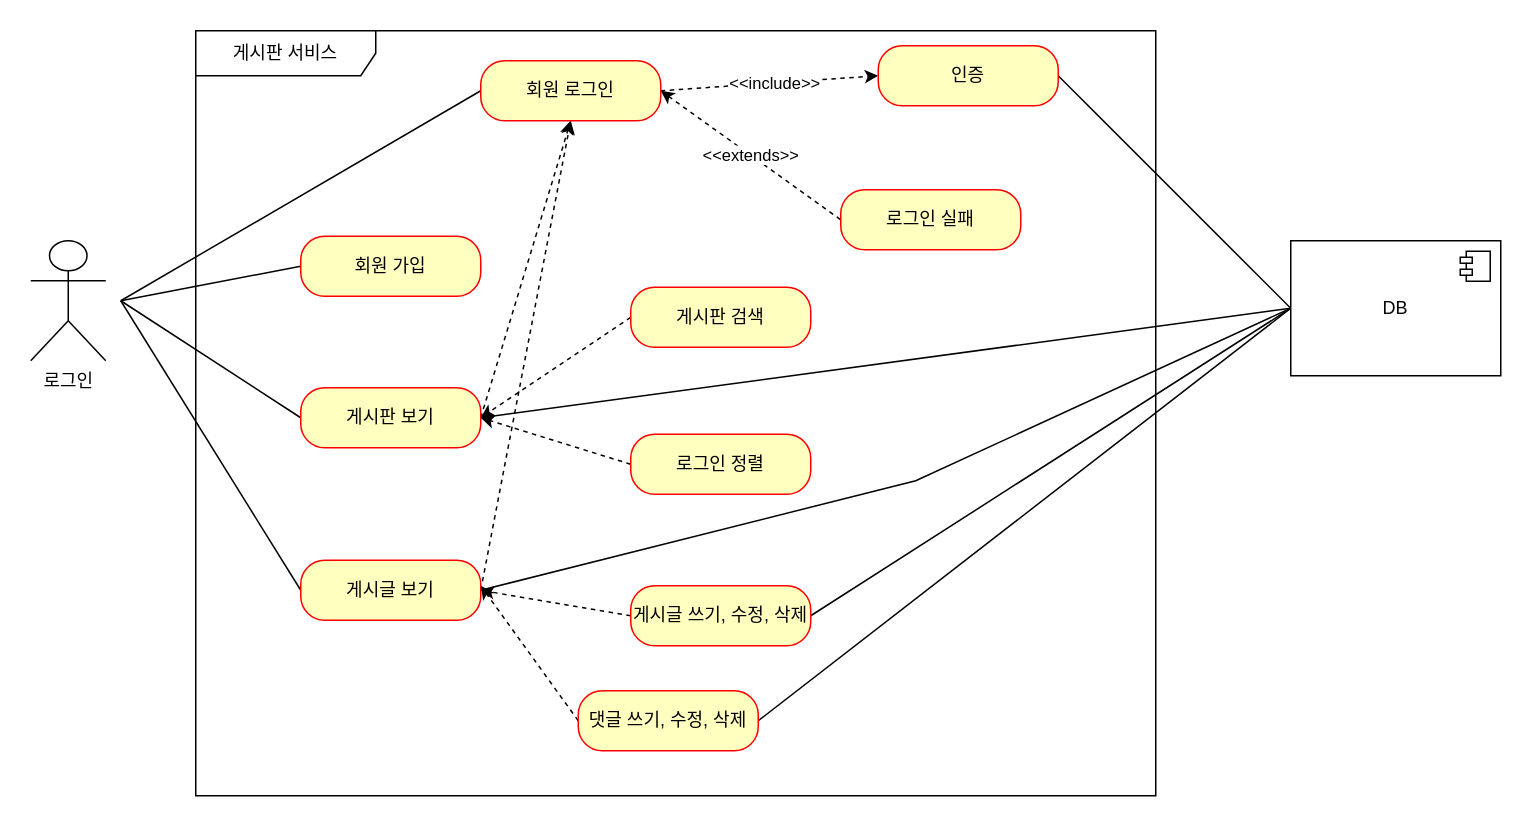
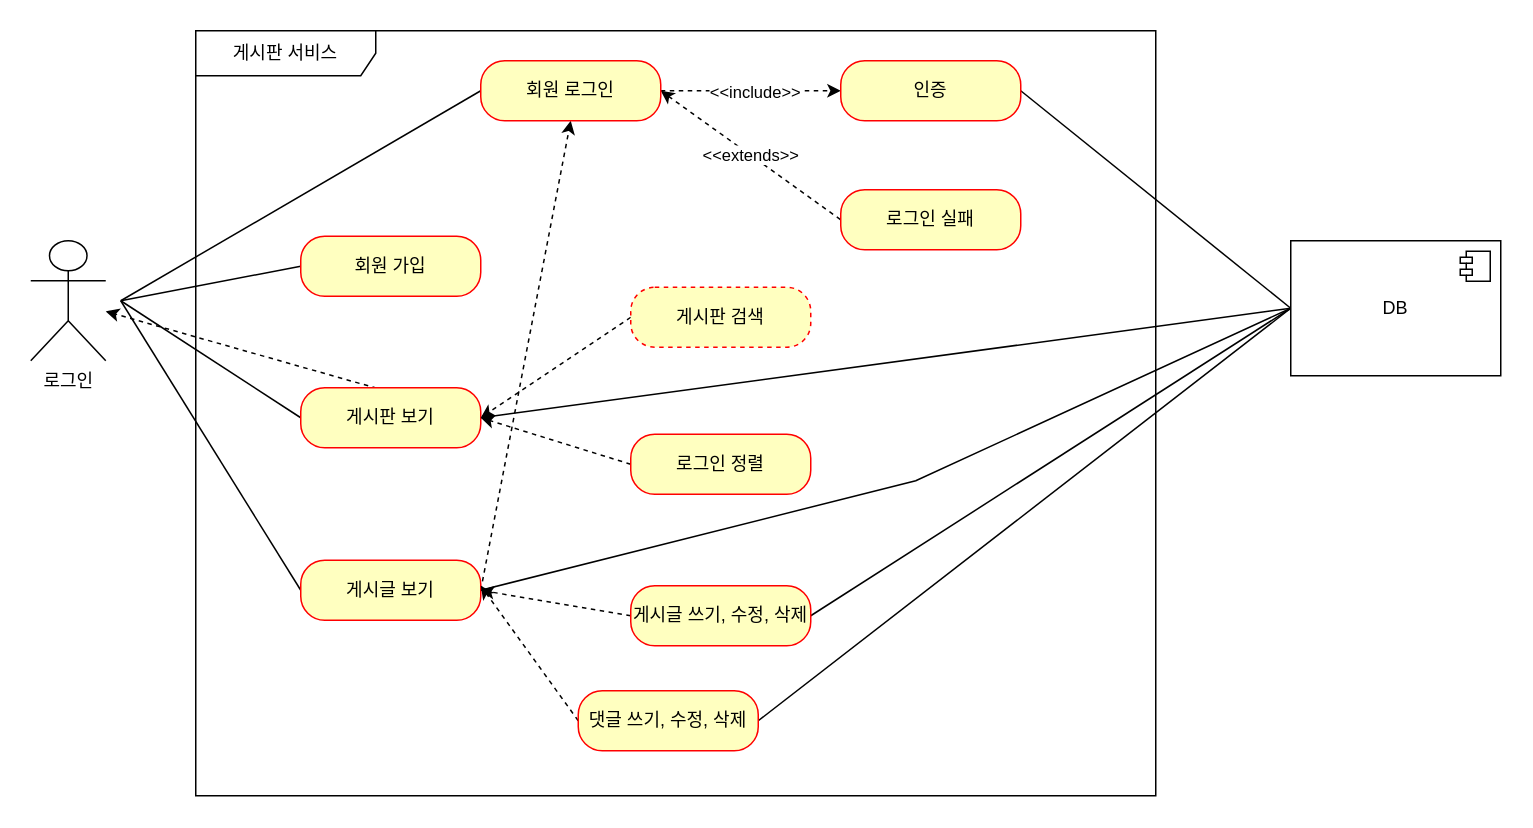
  <mxCell id="0" />
  <mxCell id="1" parent="0" />
  <mxCell id="2" value="로그인" style="shape=umlActor;verticalLabelPosition=bottom;verticalAlign=top;html=1;outlineConnect=0;" vertex="1" parent="1"><mxGeometry x="20" y="160" width="50" height="80" as="geometry" /></mxCell>
  <mxCell id="3" value="게시판 서비스" style="shape=umlFrame;whiteSpace=wrap;html=1;pointerEvents=0;width=120;height=30;" vertex="1" parent="1"><mxGeometry x="130" y="20" width="640" height="510" as="geometry" /></mxCell>
  <mxCell id="4" style="rounded=0;orthogonalLoop=1;jettySize=auto;html=1;exitX=0;exitY=0.5;exitDx=0;exitDy=0;endArrow=none;endFill=0;" edge="1" parent="1" source="5"><mxGeometry relative="1" as="geometry"><mxPoint x="80" y="200" as="targetPoint" /></mxGeometry></mxCell>
  <mxCell id="5" value="회원 가입" style="rounded=1;whiteSpace=wrap;html=1;arcSize=40;fontColor=#000000;fillColor=#ffffc0;strokeColor=#ff0000;" vertex="1" parent="1"><mxGeometry x="200" y="157" width="120" height="40" as="geometry" /></mxCell>
  <mxCell id="6" style="rounded=0;orthogonalLoop=1;jettySize=auto;html=1;exitX=0;exitY=0.5;exitDx=0;exitDy=0;endArrow=none;endFill=0;" edge="1" parent="1" source="9"><mxGeometry relative="1" as="geometry"><mxPoint x="80" y="200" as="targetPoint" /></mxGeometry></mxCell>
- <mxCell id="7" style="rounded=0;orthogonalLoop=1;jettySize=auto;html=1;exitX=1;exitY=0.5;exitDx=0;exitDy=0;entryX=0.5;entryY=1;entryDx=0;entryDy=0;dashed=1;" edge="1" parent="1" source="9" target="18"><mxGeometry relative="1" as="geometry" /></mxCell>
+ <mxCell id="7" style="rounded=0;orthogonalLoop=1;jettySize=auto;html=1;exitX=1;exitY=0.5;exitDx=0;exitDy=0;dashed=1;" edge="1" parent="1" source="9" target="2"><mxGeometry relative="1" as="geometry" /></mxCell>
  <mxCell id="8" style="rounded=0;orthogonalLoop=1;jettySize=auto;html=1;exitX=1;exitY=0.5;exitDx=0;exitDy=0;entryX=0;entryY=0.5;entryDx=0;entryDy=0;endArrow=none;endFill=0;" edge="1" parent="1" source="9" target="32"><mxGeometry relative="1" as="geometry" /></mxCell>
  <mxCell id="9" value="게시판 보기" style="rounded=1;whiteSpace=wrap;html=1;arcSize=40;fontColor=#000000;fillColor=#ffffc0;strokeColor=#ff0000;" vertex="1" parent="1"><mxGeometry x="200" y="258" width="120" height="40" as="geometry" /></mxCell>
  <mxCell id="10" style="rounded=0;orthogonalLoop=1;jettySize=auto;html=1;exitX=0;exitY=0.5;exitDx=0;exitDy=0;endArrow=none;endFill=0;" edge="1" parent="1" source="13"><mxGeometry relative="1" as="geometry"><mxPoint x="80" y="200" as="targetPoint" /></mxGeometry></mxCell>
  <mxCell id="11" style="rounded=0;orthogonalLoop=1;jettySize=auto;html=1;exitX=1;exitY=0.5;exitDx=0;exitDy=0;entryX=0.5;entryY=1;entryDx=0;entryDy=0;dashed=1;" edge="1" parent="1" source="13" target="18"><mxGeometry relative="1" as="geometry" /></mxCell>
  <mxCell id="12" style="rounded=0;orthogonalLoop=1;jettySize=auto;html=1;exitX=1;exitY=0.5;exitDx=0;exitDy=0;entryX=0;entryY=0.5;entryDx=0;entryDy=0;endArrow=none;endFill=0;" edge="1" parent="1" source="13" target="32"><mxGeometry relative="1" as="geometry"><Array as="points"><mxPoint x="610" y="320" /></Array></mxGeometry></mxCell>
  <mxCell id="13" value="게시글 보기" style="rounded=1;whiteSpace=wrap;html=1;arcSize=40;fontColor=#000000;fillColor=#ffffc0;strokeColor=#ff0000;" vertex="1" parent="1"><mxGeometry x="200" y="373" width="120" height="40" as="geometry" /></mxCell>
  <mxCell id="14" style="rounded=0;orthogonalLoop=1;jettySize=auto;html=1;exitX=0;exitY=0.5;exitDx=0;exitDy=0;endArrow=none;endFill=0;" edge="1" parent="1" source="18"><mxGeometry relative="1" as="geometry"><mxPoint x="80" y="200" as="targetPoint" /></mxGeometry></mxCell>
  <mxCell id="15" style="rounded=0;orthogonalLoop=1;jettySize=auto;html=1;exitX=1;exitY=0.5;exitDx=0;exitDy=0;entryX=0;entryY=0.5;entryDx=0;entryDy=0;endArrow=classic;endFill=1;dashed=1;" edge="1" parent="1" source="18" target="20"><mxGeometry relative="1" as="geometry" /></mxCell>
  <mxCell id="16" value="&amp;lt;&amp;lt;include&amp;gt;&amp;gt;" style="edgeLabel;html=1;align=center;verticalAlign=middle;resizable=0;points=[];" vertex="1" connectable="0" parent="15"><mxGeometry x="0.033" y="-4" relative="1" as="geometry"><mxPoint y="-4" as="offset" /></mxGeometry></mxCell>
  <mxCell id="17" value="&amp;lt;&amp;lt;extends&amp;gt;&amp;gt;" style="rounded=0;orthogonalLoop=1;jettySize=auto;html=1;exitX=1;exitY=0.5;exitDx=0;exitDy=0;entryX=0;entryY=0.5;entryDx=0;entryDy=0;endArrow=none;endFill=0;dashed=1;startArrow=classic;startFill=1;" edge="1" parent="1" source="18" target="21"><mxGeometry relative="1" as="geometry" /></mxCell>
  <mxCell id="18" value="회원 로그인" style="rounded=1;whiteSpace=wrap;html=1;arcSize=40;fontColor=#000000;fillColor=#ffffc0;strokeColor=#ff0000;" vertex="1" parent="1"><mxGeometry x="320" y="40" width="120" height="40" as="geometry" /></mxCell>
  <mxCell id="19" style="rounded=0;orthogonalLoop=1;jettySize=auto;html=1;exitX=1;exitY=0.5;exitDx=0;exitDy=0;entryX=0;entryY=0.5;entryDx=0;entryDy=0;endArrow=none;endFill=0;" edge="1" parent="1" source="20" target="32"><mxGeometry relative="1" as="geometry" /></mxCell>
- <mxCell id="20" value="인증" style="rounded=1;whiteSpace=wrap;html=1;arcSize=40;fontColor=#000000;fillColor=#ffffc0;strokeColor=#ff0000;" vertex="1" parent="1"><mxGeometry x="585" y="30" width="120" height="40" as="geometry" /></mxCell>
+ <mxCell id="20" value="인증" style="rounded=1;whiteSpace=wrap;html=1;arcSize=40;fontColor=#000000;fillColor=#ffffc0;strokeColor=#ff0000;" vertex="1" parent="1"><mxGeometry x="560" y="40" width="120" height="40" as="geometry" /></mxCell>
  <mxCell id="21" value="로그인 실패" style="rounded=1;whiteSpace=wrap;html=1;arcSize=40;fontColor=#000000;fillColor=#ffffc0;strokeColor=#ff0000;" vertex="1" parent="1"><mxGeometry x="560" y="126" width="120" height="40" as="geometry" /></mxCell>
  <mxCell id="22" style="rounded=0;orthogonalLoop=1;jettySize=auto;html=1;exitX=0;exitY=0.5;exitDx=0;exitDy=0;entryX=1;entryY=0.5;entryDx=0;entryDy=0;dashed=1;" edge="1" parent="1" source="23" target="9"><mxGeometry relative="1" as="geometry" /></mxCell>
- <mxCell id="23" value="게시판 검색" style="rounded=1;whiteSpace=wrap;html=1;arcSize=40;fontColor=#000000;fillColor=#ffffc0;strokeColor=#ff0000;" vertex="1" parent="1"><mxGeometry x="420" y="191" width="120" height="40" as="geometry" /></mxCell>
+ <mxCell id="23" value="게시판 검색" style="rounded=1;whiteSpace=wrap;html=1;arcSize=40;fontColor=#000000;fillColor=#ffffc0;strokeColor=#ff0000;dashed=1;" vertex="1" parent="1"><mxGeometry x="420" y="191" width="120" height="40" as="geometry" /></mxCell>
  <mxCell id="24" style="rounded=0;orthogonalLoop=1;jettySize=auto;html=1;exitX=0;exitY=0.5;exitDx=0;exitDy=0;entryX=1;entryY=0.5;entryDx=0;entryDy=0;dashed=1;" edge="1" parent="1" source="25" target="9"><mxGeometry relative="1" as="geometry" /></mxCell>
  <mxCell id="25" value="로그인 정렬" style="rounded=1;whiteSpace=wrap;html=1;arcSize=40;fontColor=#000000;fillColor=#ffffc0;strokeColor=#ff0000;" vertex="1" parent="1"><mxGeometry x="420" y="289" width="120" height="40" as="geometry" /></mxCell>
  <mxCell id="26" style="rounded=0;orthogonalLoop=1;jettySize=auto;html=1;exitX=0;exitY=0.5;exitDx=0;exitDy=0;entryX=1;entryY=0.5;entryDx=0;entryDy=0;dashed=1;" edge="1" parent="1" source="28" target="13"><mxGeometry relative="1" as="geometry" /></mxCell>
  <mxCell id="27" style="rounded=0;orthogonalLoop=1;jettySize=auto;html=1;exitX=1;exitY=0.5;exitDx=0;exitDy=0;entryX=0;entryY=0.5;entryDx=0;entryDy=0;endArrow=none;endFill=0;" edge="1" parent="1" source="28" target="32"><mxGeometry relative="1" as="geometry" /></mxCell>
  <mxCell id="28" value="게시글 쓰기, 수정, 삭제" style="rounded=1;whiteSpace=wrap;html=1;arcSize=40;fontColor=#000000;fillColor=#ffffc0;strokeColor=#ff0000;" vertex="1" parent="1"><mxGeometry x="420" y="390" width="120" height="40" as="geometry" /></mxCell>
  <mxCell id="29" style="rounded=0;orthogonalLoop=1;jettySize=auto;html=1;exitX=0;exitY=0.5;exitDx=0;exitDy=0;dashed=1;" edge="1" parent="1" source="31"><mxGeometry relative="1" as="geometry"><mxPoint x="320" y="390" as="targetPoint" /></mxGeometry></mxCell>
  <mxCell id="30" style="rounded=0;orthogonalLoop=1;jettySize=auto;html=1;exitX=1;exitY=0.5;exitDx=0;exitDy=0;entryX=0;entryY=0.5;entryDx=0;entryDy=0;endArrow=none;endFill=0;" edge="1" parent="1" source="31" target="32"><mxGeometry relative="1" as="geometry" /></mxCell>
  <mxCell id="31" value="댓글 쓰기, 수정, 삭제" style="rounded=1;whiteSpace=wrap;html=1;arcSize=40;fontColor=#000000;fillColor=#ffffc0;strokeColor=#ff0000;" vertex="1" parent="1"><mxGeometry x="385" y="460" width="120" height="40" as="geometry" /></mxCell>
  <mxCell id="32" value="DB" style="html=1;dropTarget=0;whiteSpace=wrap;" vertex="1" parent="1"><mxGeometry x="860" y="160" width="140" height="90" as="geometry" /></mxCell>
  <mxCell id="33" value="" style="shape=module;jettyWidth=8;jettyHeight=4;" vertex="1" parent="32"><mxGeometry x="1" width="20" height="20" relative="1" as="geometry"><mxPoint x="-27" y="7" as="offset" /></mxGeometry></mxCell>
